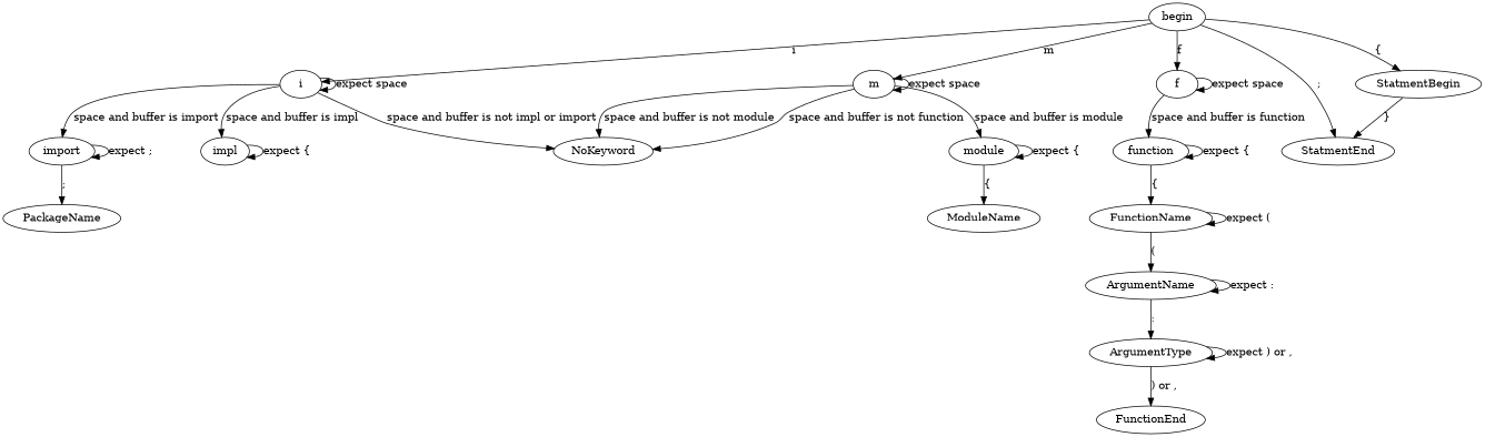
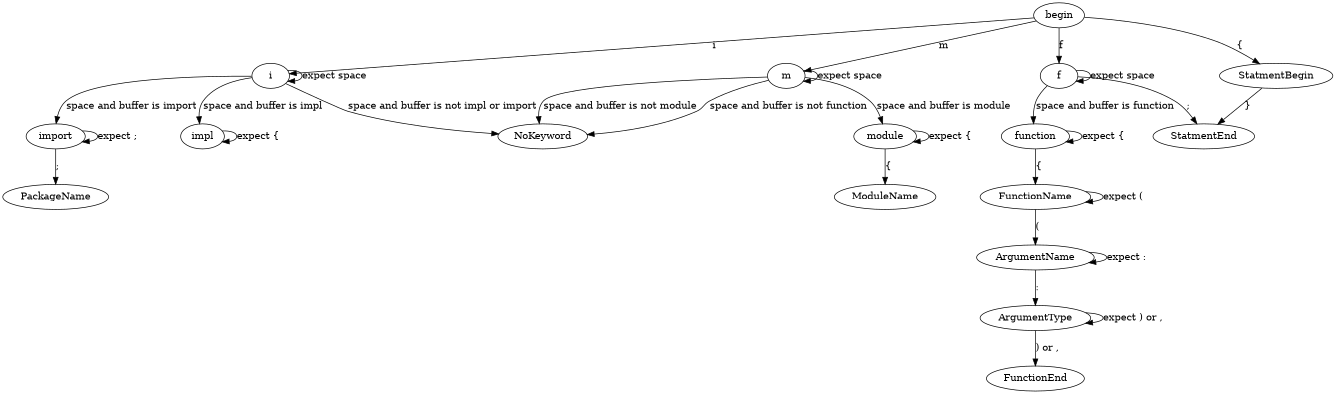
  digraph {
    begin
    i
    m
    f
    StatmentEnd
    StatmentBegin
    import
    impl
    NoKeyword
    module
    function
    PackageName
    ModuleName
    FunctionName
    ArgumentName
    ArgumentType
    FunctionEnd
    begin -> i [label=i]
    begin -> m [label=m]
    begin -> f [label=f]
-   begin -> StatmentEnd [label=";"]
+   f -> StatmentEnd [label=";"]
    begin -> StatmentBegin [label="{"]
    i -> i [label="expect space"]
    i -> import [label="space and buffer is import"]
    i -> impl [label="space and buffer is impl"]
    i -> NoKeyword [label="space and buffer is not impl or import"]
    m -> m [label="expect space"]
    m -> NoKeyword [label="space and buffer is not module"]
    m -> NoKeyword [label="space and buffer is not function"]
    m -> module [label="space and buffer is module"]
    f -> f [label="expect space"]
    f -> function [label="space and buffer is function"]
    StatmentBegin -> StatmentEnd [label="}"]
    import -> import [label="expect ;"]
    import -> PackageName [label=";"]
    impl -> impl [label="expect {"]
    module -> module [label="expect {"]
    module -> ModuleName [label="{"]
    function -> function [label="expect {"]
    function -> FunctionName [label="{"]
    FunctionName -> FunctionName [label="expect ("]
    FunctionName -> ArgumentName [label="("]
    ArgumentName -> ArgumentName [label="expect :"]
    ArgumentName -> ArgumentType [label=":"]
    ArgumentType -> ArgumentType [label="expect ) or ,"]
    ArgumentType -> FunctionEnd [label=") or ,"]
  }
